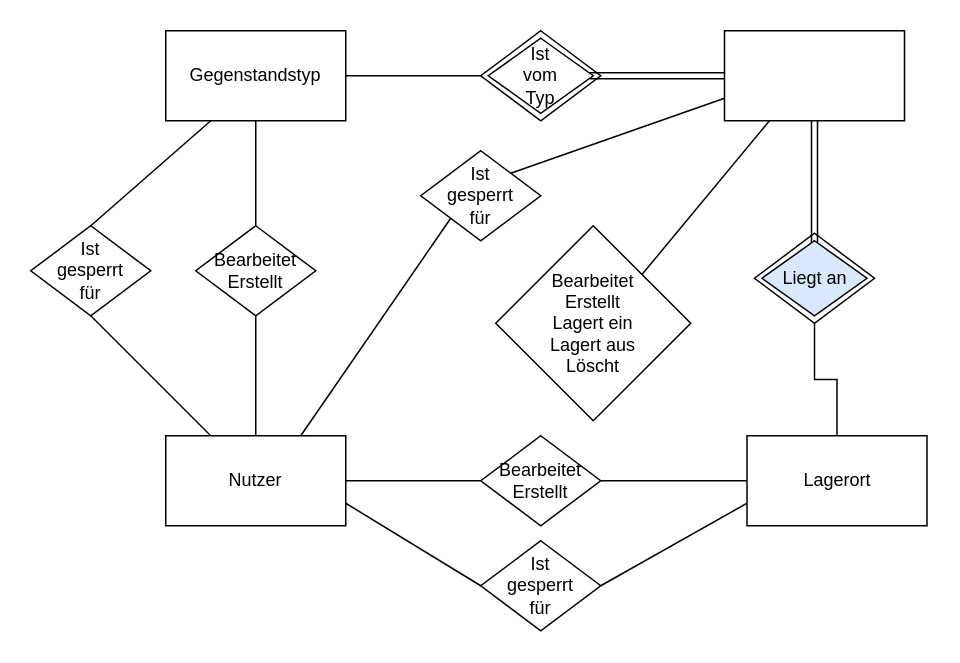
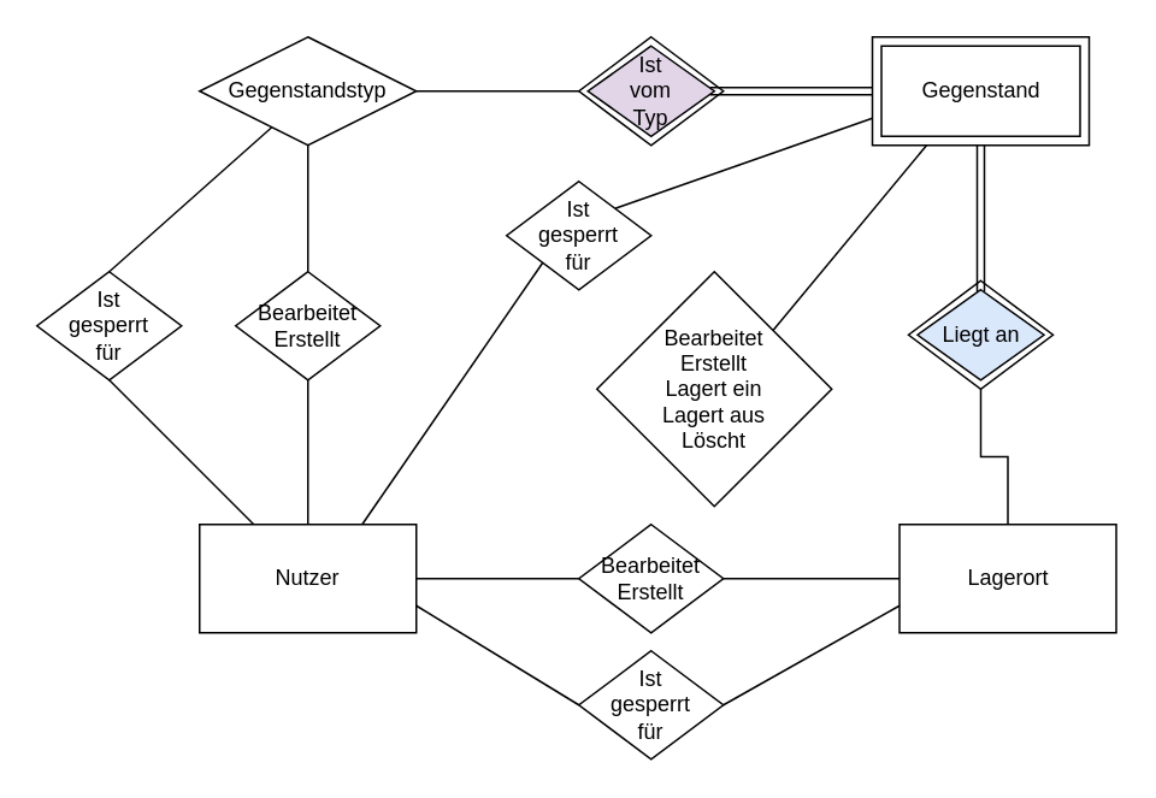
  <mxCell id="0" />
  <mxCell id="1" parent="0" />
  <mxCell id="2" style="edgeStyle=orthogonalEdgeStyle;rounded=0;orthogonalLoop=1;jettySize=auto;html=1;exitX=1;exitY=0.5;exitDx=0;exitDy=0;entryX=0;entryY=0.5;entryDx=0;entryDy=0;endArrow=none;endFill=0;" edge="1" parent="1" source="5" target="26"><mxGeometry relative="1" as="geometry" /></mxCell>
  <mxCell id="3" style="rounded=0;orthogonalLoop=1;jettySize=auto;html=1;exitX=0.75;exitY=0;exitDx=0;exitDy=0;entryX=0;entryY=1;entryDx=0;entryDy=0;endArrow=none;endFill=0;" edge="1" parent="1" source="5" target="22"><mxGeometry relative="1" as="geometry"><mxPoint x="260" y="205" as="targetPoint" /></mxGeometry></mxCell>
  <mxCell id="4" style="edgeStyle=none;rounded=0;orthogonalLoop=1;jettySize=auto;html=1;exitX=1;exitY=0.75;exitDx=0;exitDy=0;entryX=0;entryY=0.5;entryDx=0;entryDy=0;endArrow=none;endFill=0;" edge="1" parent="1" source="5" target="31"><mxGeometry relative="1" as="geometry" /></mxCell>
  <mxCell id="5" value="Nutzer" style="rounded=0;whiteSpace=wrap;html=1;" vertex="1" parent="1"><mxGeometry x="110" y="290" width="120" height="60" as="geometry" /></mxCell>
  <mxCell id="6" style="edgeStyle=orthogonalEdgeStyle;rounded=0;orthogonalLoop=1;jettySize=auto;html=1;exitX=1;exitY=0.5;exitDx=0;exitDy=0;entryX=0;entryY=0.5;entryDx=0;entryDy=0;endArrow=none;endFill=0;" edge="1" parent="1" source="8" target="14"><mxGeometry relative="1" as="geometry" /></mxCell>
  <mxCell id="7" style="edgeStyle=orthogonalEdgeStyle;rounded=0;orthogonalLoop=1;jettySize=auto;html=1;exitX=0.5;exitY=1;exitDx=0;exitDy=0;entryX=0.5;entryY=0;entryDx=0;entryDy=0;endArrow=none;endFill=0;" edge="1" parent="1" source="8" target="24"><mxGeometry relative="1" as="geometry" /></mxCell>
- <mxCell id="8" value="Gegenstandstyp" style="rounded=0;whiteSpace=wrap;html=1;" vertex="1" parent="1"><mxGeometry x="110" y="20" width="120" height="60" as="geometry" /></mxCell>
+ <mxCell id="8" value="Gegenstandstyp" style="rhombus;whiteSpace=wrap;html=1;" vertex="1" parent="1"><mxGeometry x="110" y="20" width="120" height="60" as="geometry" /></mxCell>
  <mxCell id="9" value="Lagerort" style="rounded=0;whiteSpace=wrap;html=1;" vertex="1" parent="1"><mxGeometry x="497.5" y="290" width="120" height="60" as="geometry" /></mxCell>
  <mxCell id="10" value="" style="group" vertex="1" connectable="0" parent="1"><mxGeometry x="482.5" y="20" width="120" height="60" as="geometry" /></mxCell>
  <mxCell id="11" value="" style="rounded=0;whiteSpace=wrap;html=1;" vertex="1" parent="10"><mxGeometry width="120" height="60" as="geometry" /></mxCell>
+ <mxCell id="12" value="Gegenstand" style="rounded=0;whiteSpace=wrap;html=1;" vertex="1" parent="10"><mxGeometry x="5" y="5" width="110" height="50" as="geometry" /></mxCell>
  <mxCell id="13" value="" style="group" vertex="1" connectable="0" parent="1"><mxGeometry x="320" y="20" width="80" height="60" as="geometry" /></mxCell>
  <mxCell id="14" value="" style="rhombus;whiteSpace=wrap;html=1;" vertex="1" parent="13"><mxGeometry width="80" height="60" as="geometry" /></mxCell>
- <mxCell id="15" value="Ist &lt;br&gt;vom &lt;br&gt;Typ" style="rhombus;whiteSpace=wrap;html=1;" vertex="1" parent="13"><mxGeometry x="5.0" y="5.0" width="70" height="50" as="geometry" /></mxCell>
+ <mxCell id="15" value="Ist &lt;br&gt;vom &lt;br&gt;Typ" style="rhombus;whiteSpace=wrap;html=1;fillColor=#e1d5e7;" vertex="1" parent="13"><mxGeometry x="5.0" y="5.0" width="70" height="50" as="geometry" /></mxCell>
  <mxCell id="16" value="" style="group" vertex="1" connectable="0" parent="1"><mxGeometry x="502.5" y="155" width="80" height="60" as="geometry" /></mxCell>
  <mxCell id="17" value="" style="rhombus;whiteSpace=wrap;html=1;" vertex="1" parent="16"><mxGeometry width="80" height="60" as="geometry" /></mxCell>
  <mxCell id="18" style="edgeStyle=orthogonalEdgeStyle;rounded=0;orthogonalLoop=1;jettySize=auto;html=1;exitX=0.966;exitY=0.499;exitDx=0;exitDy=0;entryX=0;entryY=0.5;entryDx=0;entryDy=0;shape=link;exitPerimeter=0;" edge="1" parent="1" source="15" target="11"><mxGeometry relative="1" as="geometry" /></mxCell>
  <mxCell id="19" style="edgeStyle=orthogonalEdgeStyle;shape=link;rounded=0;orthogonalLoop=1;jettySize=auto;html=1;exitX=0.5;exitY=1;exitDx=0;exitDy=0;entryX=0.5;entryY=0.024;entryDx=0;entryDy=0;entryPerimeter=0;" edge="1" parent="1" source="11" target="29"><mxGeometry relative="1" as="geometry" /></mxCell>
  <mxCell id="20" style="edgeStyle=orthogonalEdgeStyle;rounded=0;orthogonalLoop=1;jettySize=auto;html=1;exitX=0.5;exitY=1;exitDx=0;exitDy=0;entryX=0.5;entryY=0;entryDx=0;entryDy=0;endArrow=none;endFill=0;" edge="1" parent="1" source="17" target="9"><mxGeometry relative="1" as="geometry" /></mxCell>
  <mxCell id="21" style="edgeStyle=none;rounded=0;orthogonalLoop=1;jettySize=auto;html=1;exitX=1;exitY=0;exitDx=0;exitDy=0;entryX=0;entryY=0.75;entryDx=0;entryDy=0;endArrow=none;endFill=0;" edge="1" parent="1" source="22" target="11"><mxGeometry relative="1" as="geometry" /></mxCell>
  <mxCell id="22" value="Ist &lt;br&gt;gesperrt&lt;br&gt;für" style="rhombus;whiteSpace=wrap;html=1;" vertex="1" parent="1"><mxGeometry x="280" y="100" width="80" height="60" as="geometry" /></mxCell>
  <mxCell id="23" style="edgeStyle=orthogonalEdgeStyle;rounded=0;orthogonalLoop=1;jettySize=auto;html=1;exitX=0.5;exitY=1;exitDx=0;exitDy=0;entryX=0.5;entryY=0;entryDx=0;entryDy=0;endArrow=none;endFill=0;" edge="1" parent="1" source="24" target="5"><mxGeometry relative="1" as="geometry" /></mxCell>
  <mxCell id="24" value="Bearbeitet&lt;br&gt;Erstellt" style="rhombus;whiteSpace=wrap;html=1;" vertex="1" parent="1"><mxGeometry x="130" y="150" width="80" height="60" as="geometry" /></mxCell>
  <mxCell id="25" style="edgeStyle=orthogonalEdgeStyle;rounded=0;orthogonalLoop=1;jettySize=auto;html=1;exitX=1;exitY=0.5;exitDx=0;exitDy=0;entryX=0;entryY=0.5;entryDx=0;entryDy=0;endArrow=none;endFill=0;" edge="1" parent="1" source="26" target="9"><mxGeometry relative="1" as="geometry" /></mxCell>
  <mxCell id="26" value="Bearbeitet&lt;br&gt;Erstellt" style="rhombus;whiteSpace=wrap;html=1;" vertex="1" parent="1"><mxGeometry x="320" y="290" width="80" height="60" as="geometry" /></mxCell>
  <mxCell id="27" value="Bearbeitet&lt;br&gt;Erstellt&lt;br&gt;Lagert ein&lt;br&gt;Lagert aus&lt;br&gt;Löscht" style="rhombus;whiteSpace=wrap;html=1;" vertex="1" parent="1"><mxGeometry x="330" y="150" width="130" height="130" as="geometry" /></mxCell>
  <mxCell id="28" style="edgeStyle=none;rounded=0;orthogonalLoop=1;jettySize=auto;html=1;exitX=0.25;exitY=1;exitDx=0;exitDy=0;entryX=1;entryY=0;entryDx=0;entryDy=0;endArrow=none;endFill=0;" edge="1" parent="1" source="11" target="27"><mxGeometry relative="1" as="geometry"><mxPoint x="470" y="152.5" as="targetPoint" /></mxGeometry></mxCell>
  <mxCell id="29" value="Liegt an" style="rhombus;whiteSpace=wrap;html=1;fillColor=#dae8fc;" vertex="1" parent="1"><mxGeometry x="507.5" y="160" width="70" height="50" as="geometry" /></mxCell>
  <mxCell id="30" style="edgeStyle=none;rounded=0;orthogonalLoop=1;jettySize=auto;html=1;exitX=1;exitY=0.5;exitDx=0;exitDy=0;entryX=0;entryY=0.75;entryDx=0;entryDy=0;endArrow=none;endFill=0;" edge="1" parent="1" source="31" target="9"><mxGeometry relative="1" as="geometry" /></mxCell>
  <mxCell id="31" value="Ist&lt;br&gt;gesperrt&lt;br&gt;für" style="rhombus;whiteSpace=wrap;html=1;" vertex="1" parent="1"><mxGeometry x="320" y="360" width="80" height="60" as="geometry" /></mxCell>
  <mxCell id="32" style="edgeStyle=none;rounded=0;orthogonalLoop=1;jettySize=auto;html=1;exitX=0.5;exitY=1;exitDx=0;exitDy=0;entryX=0.25;entryY=0;entryDx=0;entryDy=0;endArrow=none;endFill=0;" edge="1" parent="1" source="34" target="5"><mxGeometry relative="1" as="geometry" /></mxCell>
  <mxCell id="33" style="edgeStyle=none;rounded=0;orthogonalLoop=1;jettySize=auto;html=1;exitX=0.5;exitY=0;exitDx=0;exitDy=0;entryX=0.25;entryY=1;entryDx=0;entryDy=0;endArrow=none;endFill=0;" edge="1" parent="1" source="34" target="8"><mxGeometry relative="1" as="geometry" /></mxCell>
  <mxCell id="34" value="Ist&lt;br&gt;gesperrt&lt;br&gt;für" style="rhombus;whiteSpace=wrap;html=1;" vertex="1" parent="1"><mxGeometry x="20" y="150" width="80" height="60" as="geometry" /></mxCell>
